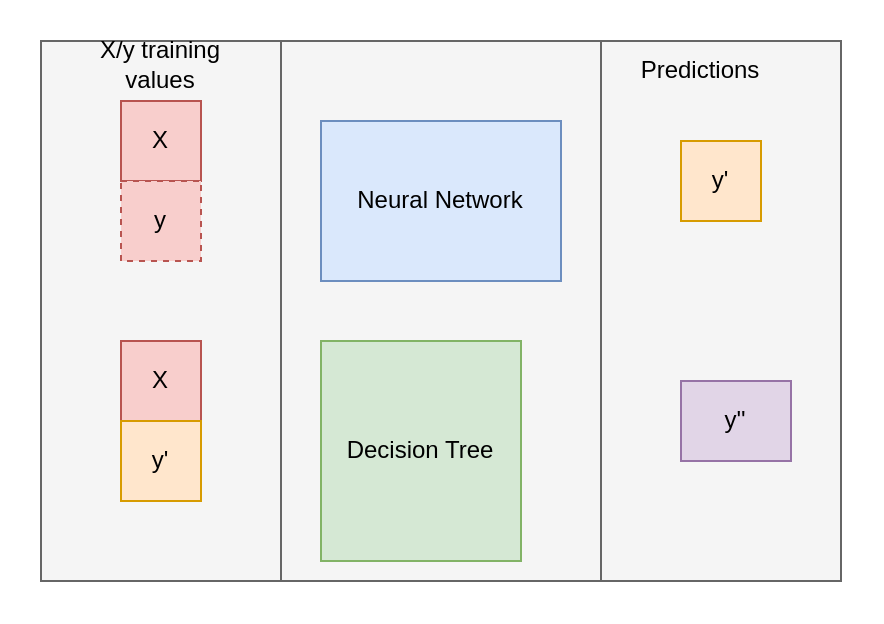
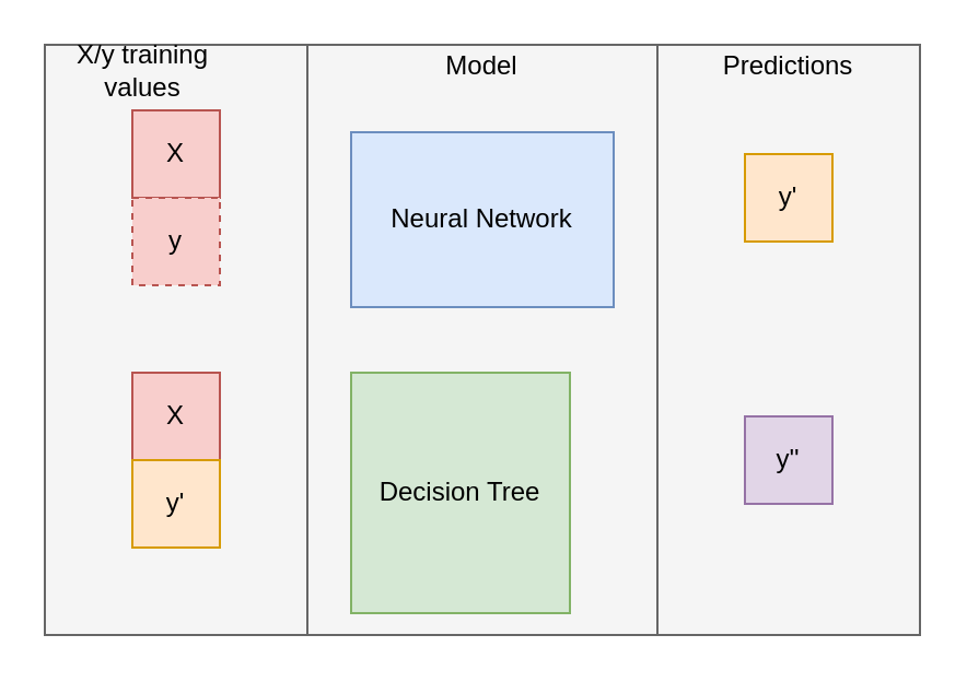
  <mxCell id="0" />
  <mxCell id="1" parent="0" />
  <mxCell id="2" value="" style="rounded=0;whiteSpace=wrap;html=1;fillColor=#f5f5f5;strokeColor=#666666;fontColor=#333333;" parent="1" vertex="1"><mxGeometry x="300" y="20" width="120" height="270" as="geometry" /></mxCell>
  <mxCell id="3" value="" style="rounded=0;whiteSpace=wrap;html=1;fillColor=#f5f5f5;strokeColor=#666666;fontColor=#333333;" parent="1" vertex="1"><mxGeometry x="140" y="20" width="160" height="270" as="geometry" /></mxCell>
  <mxCell id="4" value="" style="rounded=0;whiteSpace=wrap;html=1;fillColor=#f5f5f5;strokeColor=#666666;fontColor=#333333;" parent="1" vertex="1"><mxGeometry x="20" y="20" width="120" height="270" as="geometry" /></mxCell>
- <mxCell id="5" value="y''" style="whiteSpace=wrap;html=1;aspect=fixed;fillColor=#e1d5e7;strokeColor=#9673a6;" parent="1" vertex="1"><mxGeometry x="340" y="190" width="55" height="40" as="geometry" /></mxCell>
+ <mxCell id="5" value="y''" style="whiteSpace=wrap;html=1;aspect=fixed;fillColor=#e1d5e7;strokeColor=#9673a6;" parent="1" vertex="1"><mxGeometry x="340" y="190" width="40" height="40" as="geometry" /></mxCell>
  <mxCell id="6" value="y'" style="whiteSpace=wrap;html=1;aspect=fixed;fillColor=#ffe6cc;strokeColor=#d79b00;" parent="1" vertex="1"><mxGeometry x="340" y="70" width="40" height="40" as="geometry" /></mxCell>
  <mxCell id="7" value="X" style="rounded=0;whiteSpace=wrap;html=1;fillColor=#f8cecc;strokeColor=#b85450;" parent="1" vertex="1"><mxGeometry x="60" y="50" width="40" height="40" as="geometry" /></mxCell>
  <mxCell id="8" value="y" style="rounded=0;whiteSpace=wrap;html=1;fillColor=#f8cecc;strokeColor=#b85450;dashed=1;" parent="1" vertex="1"><mxGeometry x="60" y="90" width="40" height="40" as="geometry" /></mxCell>
  <mxCell id="9" value="Neural Network" style="rounded=0;whiteSpace=wrap;html=1;fillColor=#dae8fc;strokeColor=#6c8ebf;" parent="1" vertex="1"><mxGeometry x="160" y="60" width="120" height="80" as="geometry" /></mxCell>
  <mxCell id="10" value="Decision Tree" style="rounded=0;whiteSpace=wrap;html=1;fillColor=#d5e8d4;strokeColor=#82b366;" parent="1" vertex="1"><mxGeometry x="160" y="170" width="100" height="110" as="geometry" /></mxCell>
  <mxCell id="11" value="X" style="rounded=0;whiteSpace=wrap;html=1;fillColor=#f8cecc;strokeColor=#b85450;" parent="1" vertex="1"><mxGeometry x="60" y="170" width="40" height="40" as="geometry" /></mxCell>
  <mxCell id="12" value="y'" style="whiteSpace=wrap;html=1;aspect=fixed;fillColor=#ffe6cc;strokeColor=#d79b00;" parent="1" vertex="1"><mxGeometry x="60" y="210" width="40" height="40" as="geometry" /></mxCell>
- <mxCell id="13" value="X/y training values" style="text;html=1;strokeColor=none;fillColor=none;align=center;verticalAlign=middle;whiteSpace=wrap;rounded=0;" parent="1" vertex="1"><mxGeometry x="40" y="22" width="80" height="20" as="geometry" /></mxCell>
- <mxCell id="15" value="Predictions" style="text;html=1;strokeColor=none;fillColor=none;align=center;verticalAlign=middle;whiteSpace=wrap;rounded=0;" parent="1" vertex="1"><mxGeometry x="315" y="25" width="70" height="20" as="geometry" /></mxCell>
+ <mxCell id="13" value="X/y training values" style="text;html=1;strokeColor=none;fillColor=none;align=center;verticalAlign=middle;whiteSpace=wrap;rounded=0;" parent="1" vertex="1"><mxGeometry x="25" y="22" width="80" height="20" as="geometry" /></mxCell>
+ <mxCell id="14" value="Model" style="text;html=1;strokeColor=none;fillColor=none;align=center;verticalAlign=middle;whiteSpace=wrap;rounded=0;" parent="1" vertex="1"><mxGeometry x="200" y="20" width="40" height="20" as="geometry" /></mxCell>
+ <mxCell id="15" value="Predictions" style="text;html=1;strokeColor=none;fillColor=none;align=center;verticalAlign=middle;whiteSpace=wrap;rounded=0;" parent="1" vertex="1"><mxGeometry x="325" y="20" width="70" height="20" as="geometry" /></mxCell>
